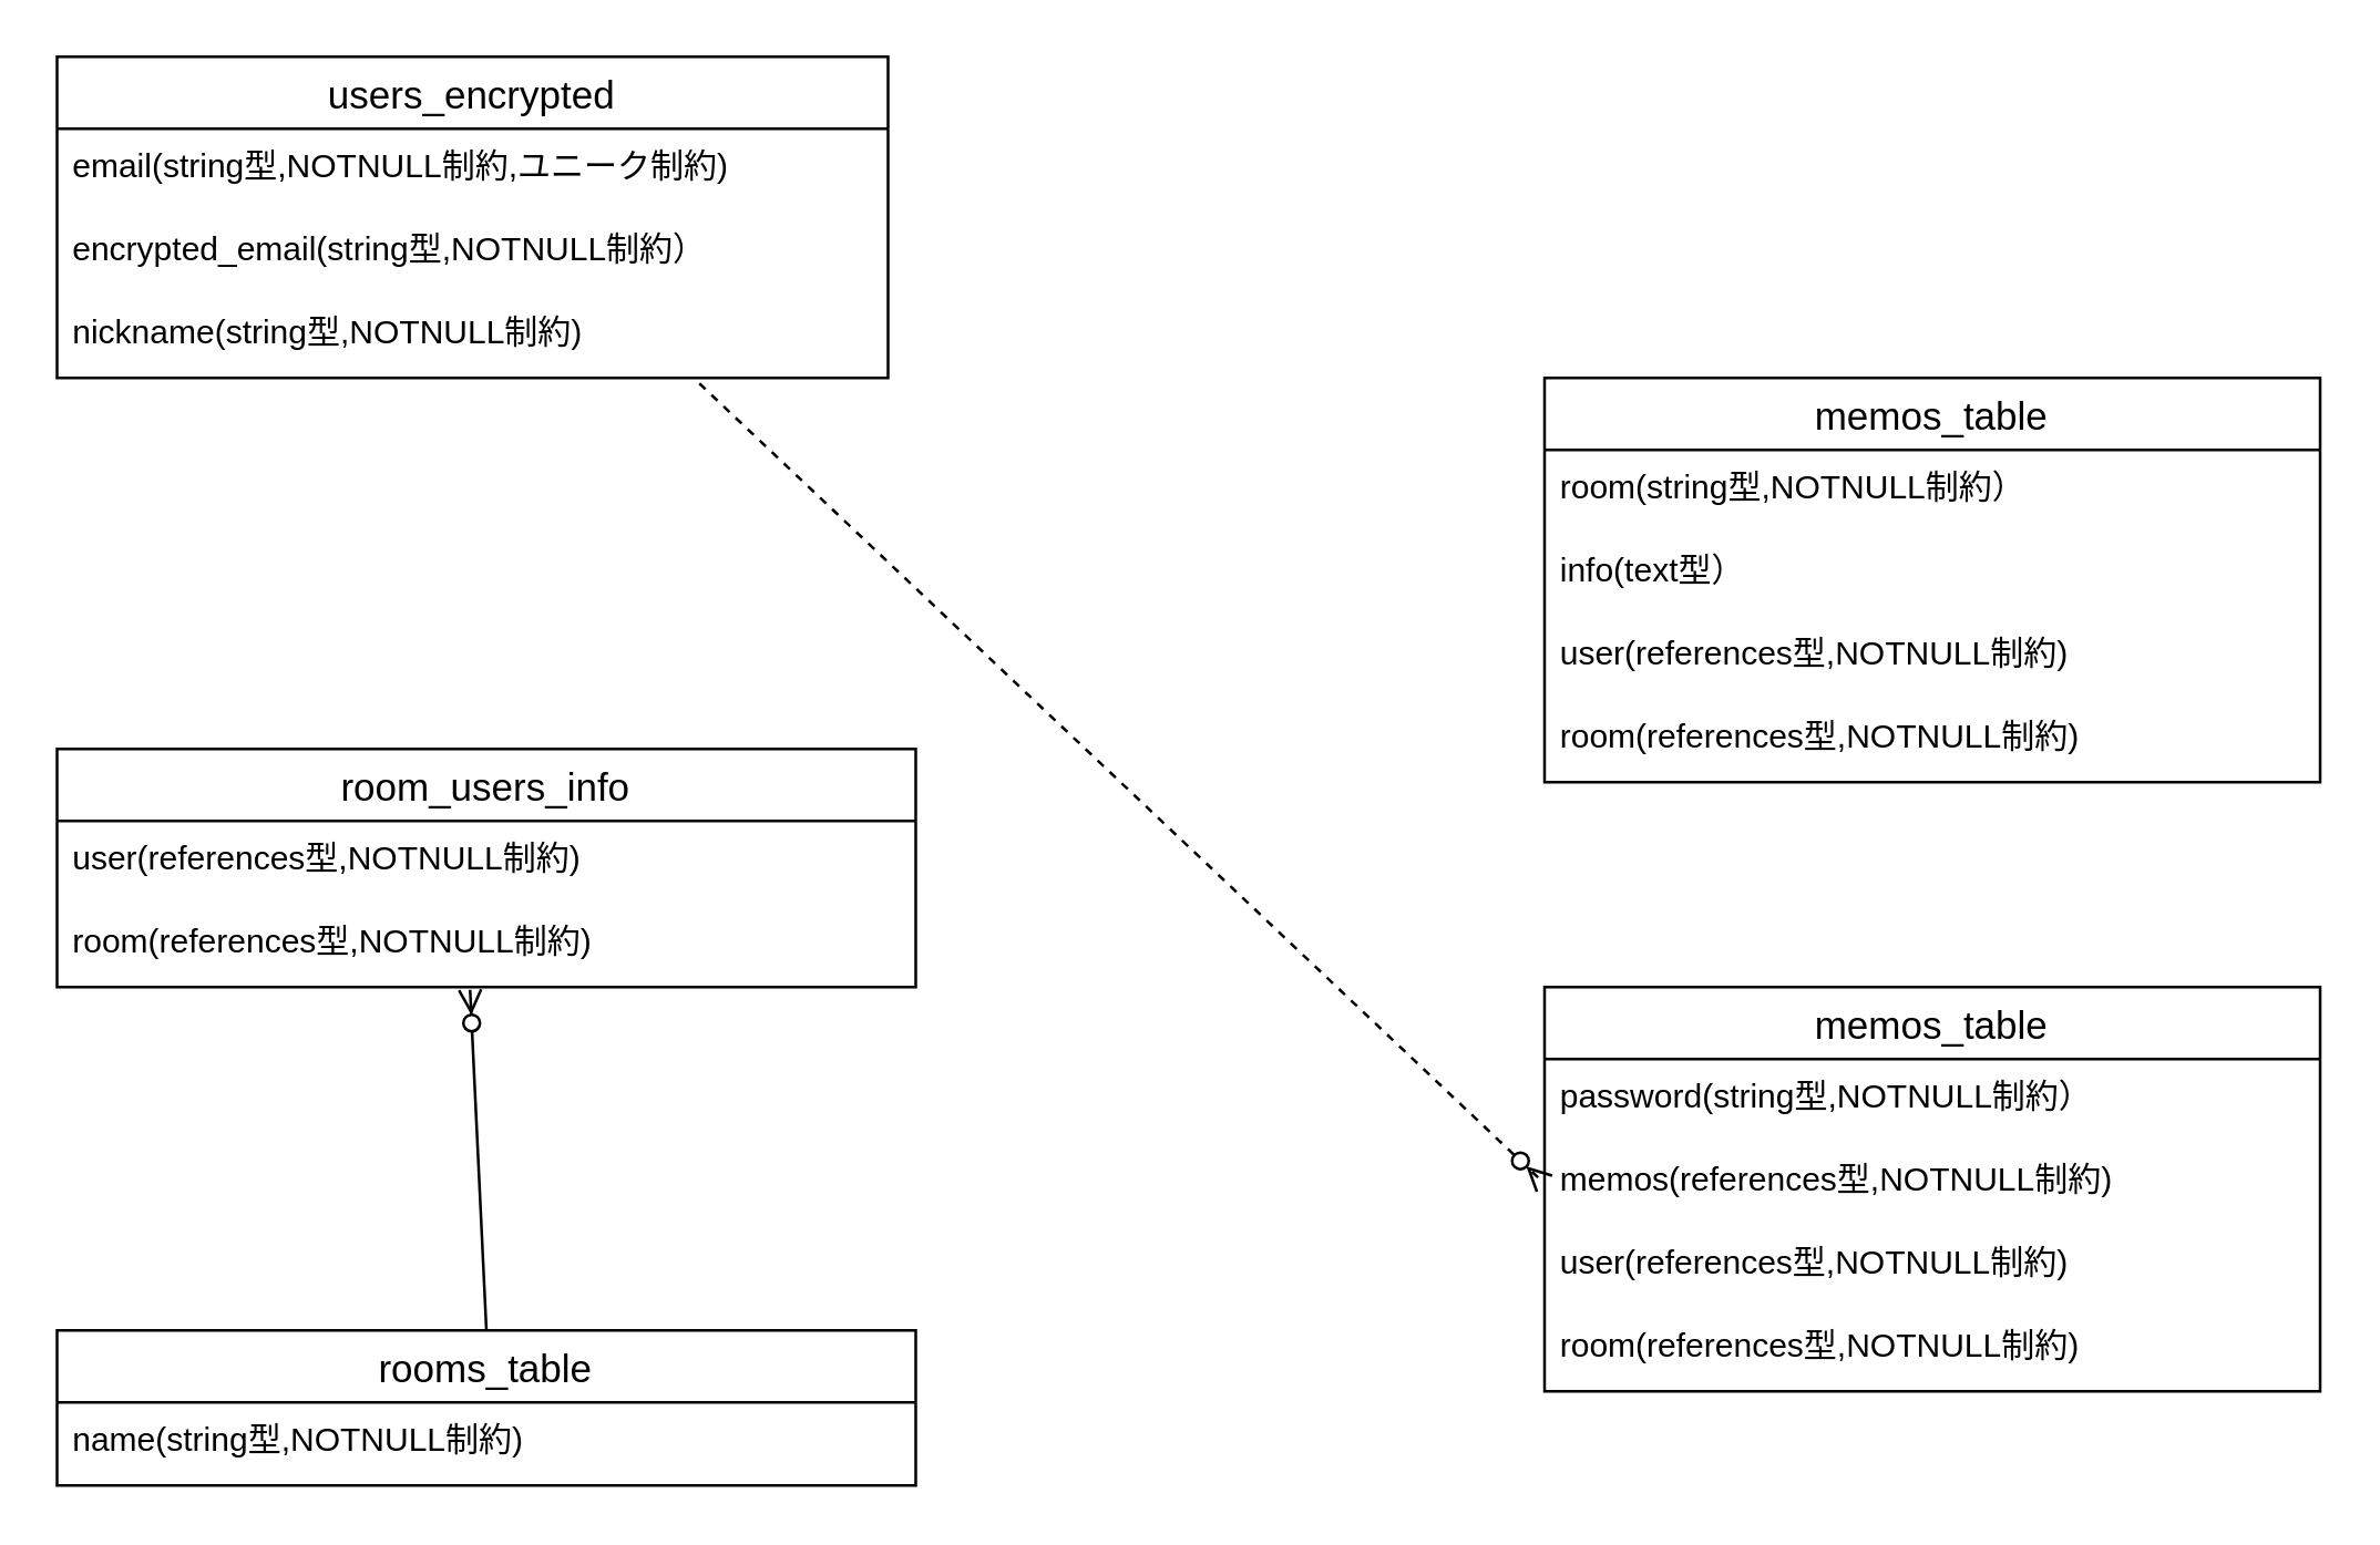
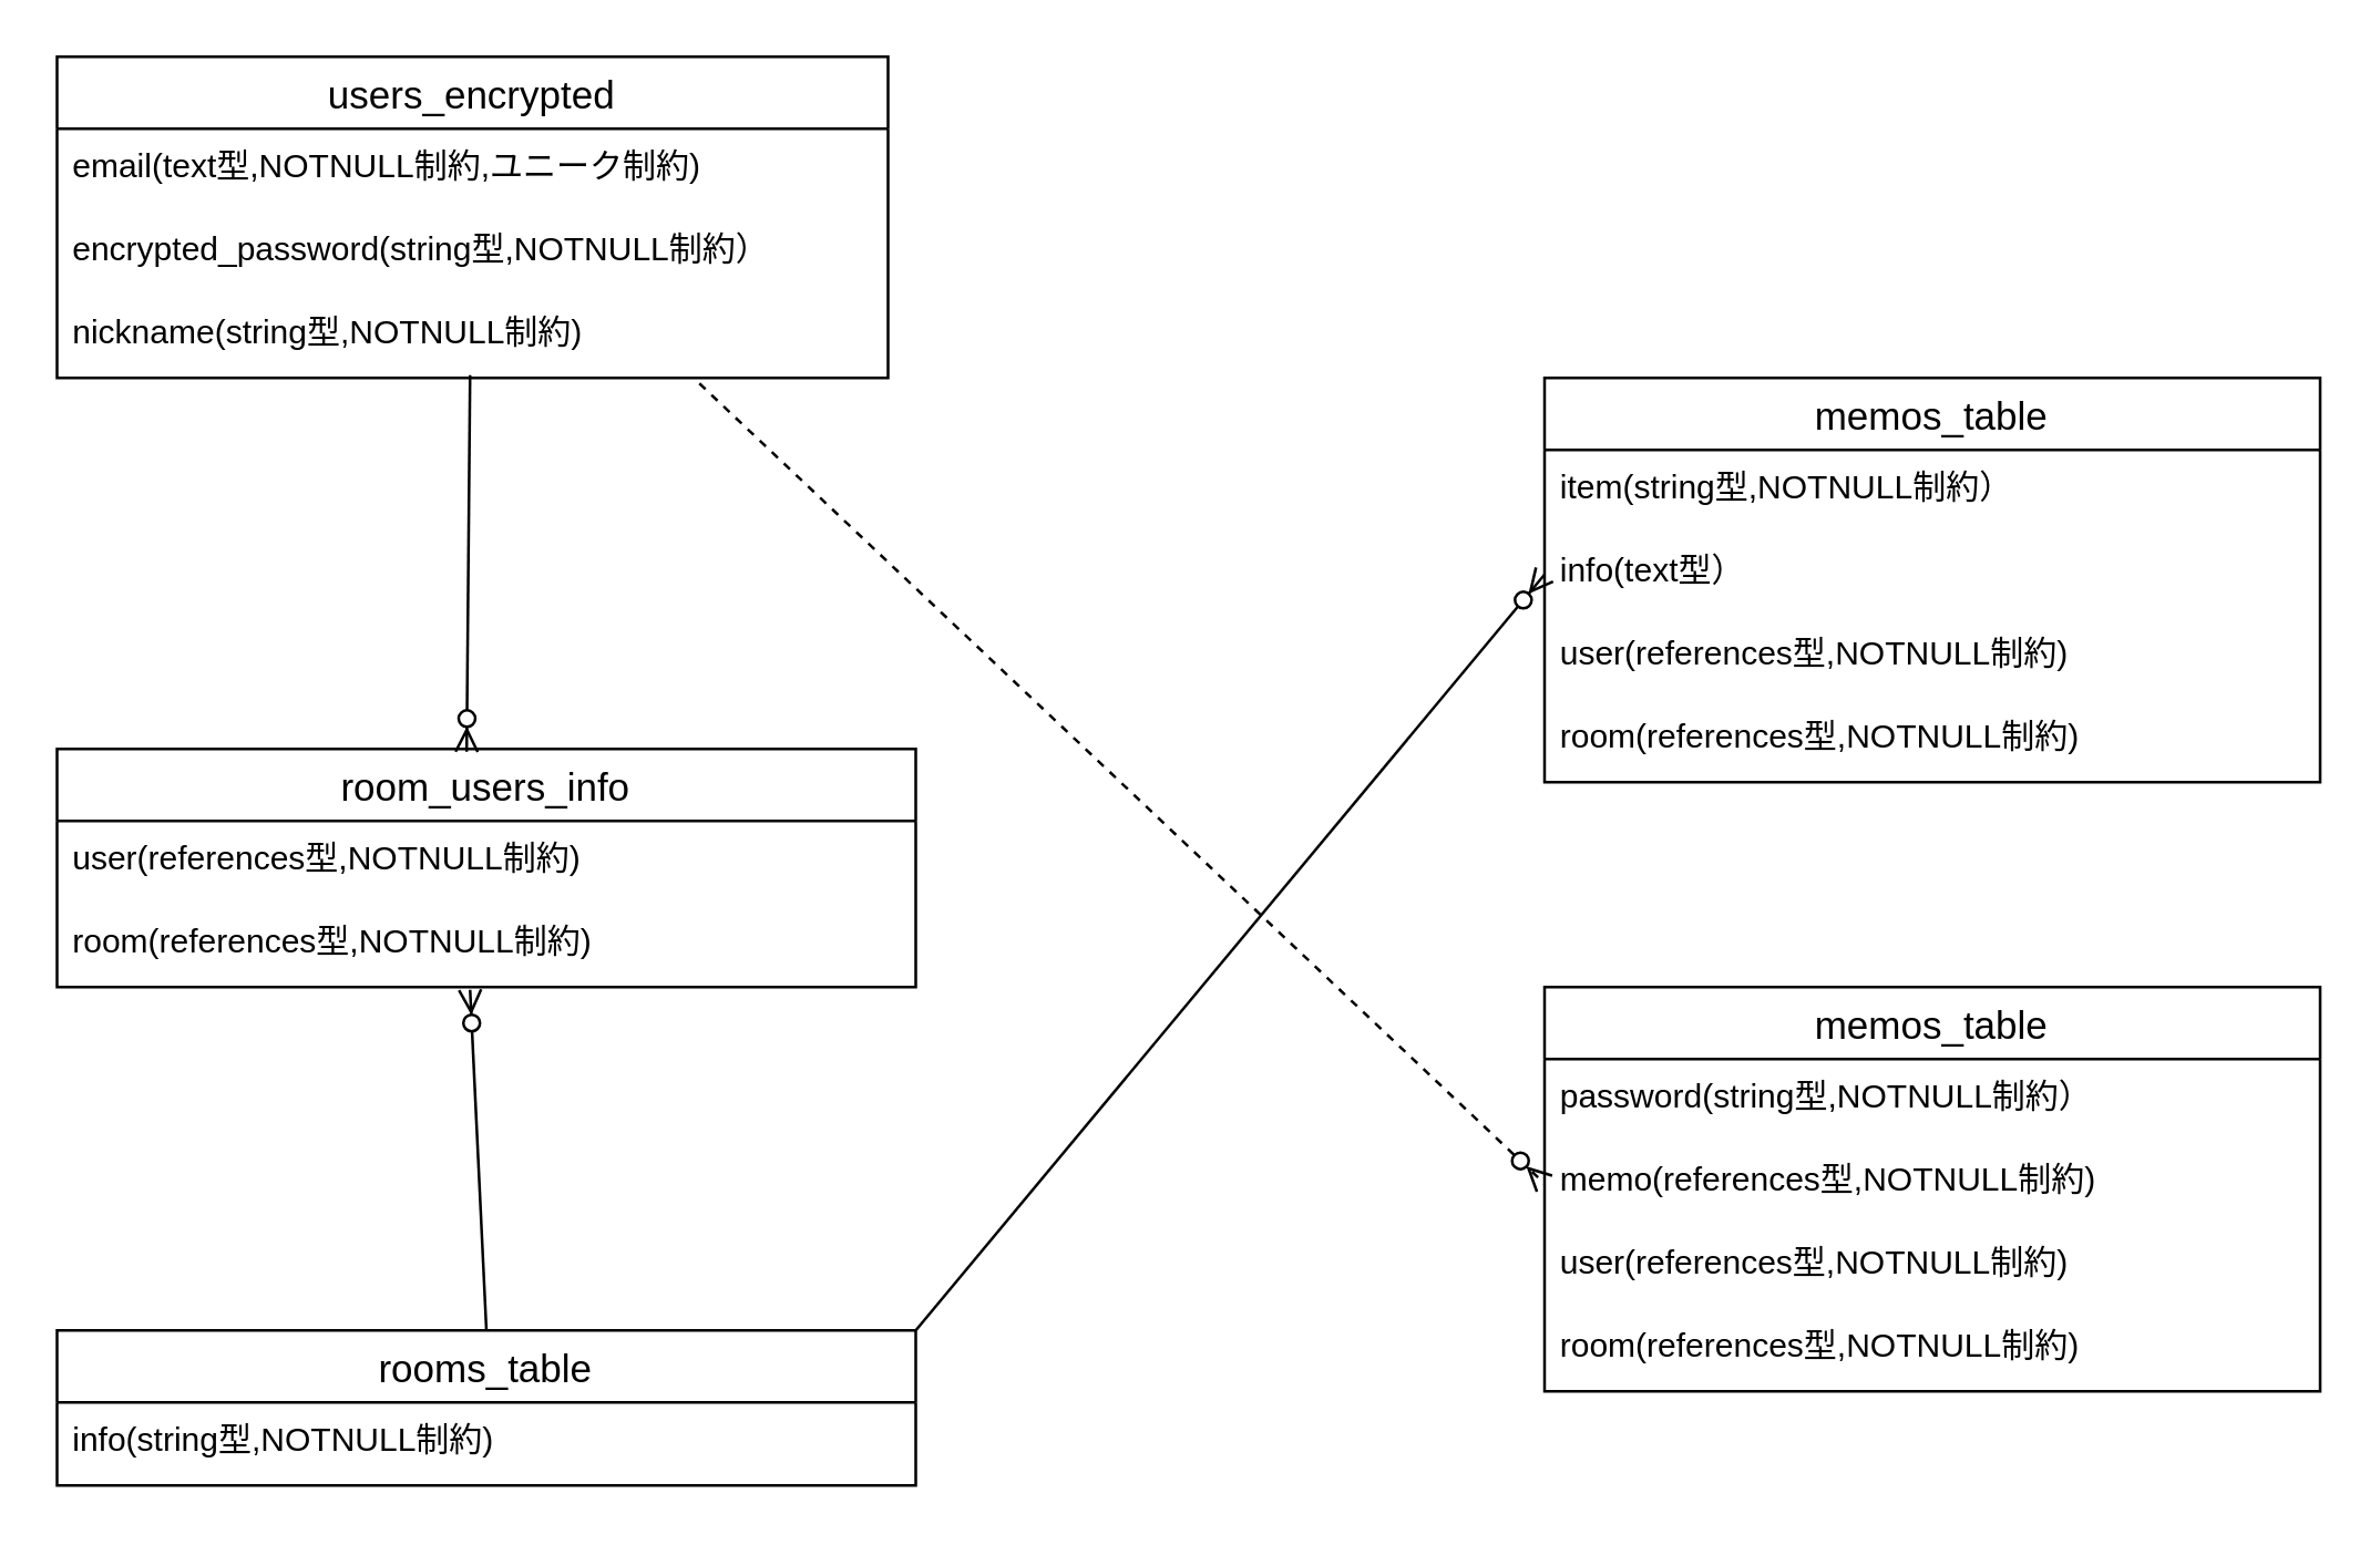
  <mxCell id="0" />
  <mxCell id="1" parent="0" />
  <mxCell id="2" value="users_encrypted" style="swimlane;fontStyle=0;childLayout=stackLayout;horizontal=1;startSize=26;horizontalStack=0;resizeParent=1;resizeParentMax=0;resizeLast=0;collapsible=1;marginBottom=0;align=center;fontSize=14;" parent="1" vertex="1"><mxGeometry x="20" y="20" width="300" height="116" as="geometry" /></mxCell>
- <mxCell id="3" value="email(string型,NOTNULL制約,ユニーク制約)" style="text;strokeColor=none;fillColor=none;spacingLeft=4;spacingRight=4;overflow=hidden;rotatable=0;points=[[0,0.5],[1,0.5]];portConstraint=eastwest;fontSize=12;" parent="2" vertex="1"><mxGeometry y="26" width="300" height="30" as="geometry" /></mxCell>
- <mxCell id="4" value="encrypted_email(string型,NOTNULL制約）&#10;&#10;" style="text;strokeColor=none;fillColor=none;spacingLeft=4;spacingRight=4;overflow=hidden;rotatable=0;points=[[0,0.5],[1,0.5]];portConstraint=eastwest;fontSize=12;" parent="2" vertex="1"><mxGeometry y="56" width="300" height="30" as="geometry" /></mxCell>
+ <mxCell id="3" value="email(text型,NOTNULL制約,ユニーク制約)" style="text;strokeColor=none;fillColor=none;spacingLeft=4;spacingRight=4;overflow=hidden;rotatable=0;points=[[0,0.5],[1,0.5]];portConstraint=eastwest;fontSize=12;" parent="2" vertex="1"><mxGeometry y="26" width="300" height="30" as="geometry" /></mxCell>
+ <mxCell id="4" value="encrypted_password(string型,NOTNULL制約）&#10;&#10;" style="text;strokeColor=none;fillColor=none;spacingLeft=4;spacingRight=4;overflow=hidden;rotatable=0;points=[[0,0.5],[1,0.5]];portConstraint=eastwest;fontSize=12;" parent="2" vertex="1"><mxGeometry y="56" width="300" height="30" as="geometry" /></mxCell>
  <mxCell id="5" value="nickname(string型,NOTNULL制約)" style="text;strokeColor=none;fillColor=none;spacingLeft=4;spacingRight=4;overflow=hidden;rotatable=0;points=[[0,0.5],[1,0.5]];portConstraint=eastwest;fontSize=12;" parent="2" vertex="1"><mxGeometry y="86" width="300" height="30" as="geometry" /></mxCell>
  <mxCell id="6" value="room_users_info" style="swimlane;fontStyle=0;childLayout=stackLayout;horizontal=1;startSize=26;horizontalStack=0;resizeParent=1;resizeParentMax=0;resizeLast=0;collapsible=1;marginBottom=0;align=center;fontSize=14;" vertex="1" parent="1"><mxGeometry x="20" y="270" width="310" height="86" as="geometry" /></mxCell>
  <mxCell id="7" value="user(references型,NOTNULL制約)" style="text;strokeColor=none;fillColor=none;spacingLeft=4;spacingRight=4;overflow=hidden;rotatable=0;points=[[0,0.5],[1,0.5]];portConstraint=eastwest;fontSize=12;" vertex="1" parent="6"><mxGeometry y="26" width="310" height="30" as="geometry" /></mxCell>
  <mxCell id="8" value="room(references型,NOTNULL制約)" style="text;strokeColor=none;fillColor=none;spacingLeft=4;spacingRight=4;overflow=hidden;rotatable=0;points=[[0,0.5],[1,0.5]];portConstraint=eastwest;fontSize=12;" vertex="1" parent="6"><mxGeometry y="56" width="310" height="30" as="geometry" /></mxCell>
  <mxCell id="9" value="rooms_table" style="swimlane;fontStyle=0;childLayout=stackLayout;horizontal=1;startSize=26;horizontalStack=0;resizeParent=1;resizeParentMax=0;resizeLast=0;collapsible=1;marginBottom=0;align=center;fontSize=14;" vertex="1" parent="1"><mxGeometry x="20" y="480" width="310" height="56" as="geometry" /></mxCell>
- <mxCell id="10" value="name(string型,NOTNULL制約)" style="text;strokeColor=none;fillColor=none;spacingLeft=4;spacingRight=4;overflow=hidden;rotatable=0;points=[[0,0.5],[1,0.5]];portConstraint=eastwest;fontSize=12;" vertex="1" parent="9"><mxGeometry y="26" width="310" height="30" as="geometry" /></mxCell>
+ <mxCell id="10" value="info(string型,NOTNULL制約)" style="text;strokeColor=none;fillColor=none;spacingLeft=4;spacingRight=4;overflow=hidden;rotatable=0;points=[[0,0.5],[1,0.5]];portConstraint=eastwest;fontSize=12;" vertex="1" parent="9"><mxGeometry y="26" width="310" height="30" as="geometry" /></mxCell>
  <mxCell id="11" value="memos_table" style="swimlane;fontStyle=0;childLayout=stackLayout;horizontal=1;startSize=26;horizontalStack=0;resizeParent=1;resizeParentMax=0;resizeLast=0;collapsible=1;marginBottom=0;align=center;fontSize=14;" vertex="1" parent="1"><mxGeometry x="557" y="136" width="280" height="146" as="geometry" /></mxCell>
- <mxCell id="12" value="room(string型,NOTNULL制約）&#10;&#10;" style="text;strokeColor=none;fillColor=none;spacingLeft=4;spacingRight=4;overflow=hidden;rotatable=0;points=[[0,0.5],[1,0.5]];portConstraint=eastwest;fontSize=12;" vertex="1" parent="11"><mxGeometry y="26" width="280" height="30" as="geometry" /></mxCell>
+ <mxCell id="12" value="item(string型,NOTNULL制約）&#10;&#10;" style="text;strokeColor=none;fillColor=none;spacingLeft=4;spacingRight=4;overflow=hidden;rotatable=0;points=[[0,0.5],[1,0.5]];portConstraint=eastwest;fontSize=12;" vertex="1" parent="11"><mxGeometry y="26" width="280" height="30" as="geometry" /></mxCell>
  <mxCell id="13" value="info(text型）&#10;&#10;" style="text;strokeColor=none;fillColor=none;spacingLeft=4;spacingRight=4;overflow=hidden;rotatable=0;points=[[0,0.5],[1,0.5]];portConstraint=eastwest;fontSize=12;" vertex="1" parent="11"><mxGeometry y="56" width="280" height="30" as="geometry" /></mxCell>
  <mxCell id="14" value="user(references型,NOTNULL制約)" style="text;strokeColor=none;fillColor=none;spacingLeft=4;spacingRight=4;overflow=hidden;rotatable=0;points=[[0,0.5],[1,0.5]];portConstraint=eastwest;fontSize=12;" vertex="1" parent="11"><mxGeometry y="86" width="280" height="30" as="geometry" /></mxCell>
  <mxCell id="15" value="room(references型,NOTNULL制約)" style="text;strokeColor=none;fillColor=none;spacingLeft=4;spacingRight=4;overflow=hidden;rotatable=0;points=[[0,0.5],[1,0.5]];portConstraint=eastwest;fontSize=12;" vertex="1" parent="11"><mxGeometry y="116" width="280" height="30" as="geometry" /></mxCell>
  <mxCell id="16" value="memos_table" style="swimlane;fontStyle=0;childLayout=stackLayout;horizontal=1;startSize=26;horizontalStack=0;resizeParent=1;resizeParentMax=0;resizeLast=0;collapsible=1;marginBottom=0;align=center;fontSize=14;" vertex="1" parent="1"><mxGeometry x="557" y="356" width="280" height="146" as="geometry" /></mxCell>
  <mxCell id="17" value="password(string型,NOTNULL制約）&#10;&#10;" style="text;strokeColor=none;fillColor=none;spacingLeft=4;spacingRight=4;overflow=hidden;rotatable=0;points=[[0,0.5],[1,0.5]];portConstraint=eastwest;fontSize=12;" vertex="1" parent="16"><mxGeometry y="26" width="280" height="30" as="geometry" /></mxCell>
- <mxCell id="18" value="memos(references型,NOTNULL制約)" style="text;strokeColor=none;fillColor=none;spacingLeft=4;spacingRight=4;overflow=hidden;rotatable=0;points=[[0,0.5],[1,0.5]];portConstraint=eastwest;fontSize=12;" vertex="1" parent="16"><mxGeometry y="56" width="280" height="30" as="geometry" /></mxCell>
+ <mxCell id="18" value="memo(references型,NOTNULL制約)" style="text;strokeColor=none;fillColor=none;spacingLeft=4;spacingRight=4;overflow=hidden;rotatable=0;points=[[0,0.5],[1,0.5]];portConstraint=eastwest;fontSize=12;" vertex="1" parent="16"><mxGeometry y="56" width="280" height="30" as="geometry" /></mxCell>
  <mxCell id="19" value="user(references型,NOTNULL制約)" style="text;strokeColor=none;fillColor=none;spacingLeft=4;spacingRight=4;overflow=hidden;rotatable=0;points=[[0,0.5],[1,0.5]];portConstraint=eastwest;fontSize=12;" vertex="1" parent="16"><mxGeometry y="86" width="280" height="30" as="geometry" /></mxCell>
  <mxCell id="20" value="room(references型,NOTNULL制約)" style="text;strokeColor=none;fillColor=none;spacingLeft=4;spacingRight=4;overflow=hidden;rotatable=0;points=[[0,0.5],[1,0.5]];portConstraint=eastwest;fontSize=12;" vertex="1" parent="16"><mxGeometry y="116" width="280" height="30" as="geometry" /></mxCell>
+ <mxCell id="21" value="" style="fontSize=12;html=1;endArrow=ERzeroToMany;endFill=1;entryX=0.477;entryY=0.012;entryDx=0;entryDy=0;entryPerimeter=0;exitX=0.497;exitY=0.967;exitDx=0;exitDy=0;exitPerimeter=0;" edge="1" parent="1" source="5" target="6"><mxGeometry width="100" height="100" relative="1" as="geometry"><mxPoint x="168" y="140" as="sourcePoint" /><mxPoint x="376.1" y="217" as="targetPoint" /></mxGeometry></mxCell>
  <mxCell id="22" value="" style="fontSize=12;html=1;endArrow=ERzeroToMany;endFill=1;exitX=0.5;exitY=0;exitDx=0;exitDy=0;entryX=0.481;entryY=1.033;entryDx=0;entryDy=0;entryPerimeter=0;" edge="1" parent="1" source="9" target="8"><mxGeometry width="100" height="100" relative="1" as="geometry"><mxPoint x="176.1" y="146.99" as="sourcePoint" /><mxPoint x="185" y="280" as="targetPoint" /></mxGeometry></mxCell>
+ <mxCell id="23" value="" style="fontSize=12;html=1;endArrow=ERzeroToMany;endFill=1;exitX=1;exitY=0;exitDx=0;exitDy=0;entryX=0;entryY=0.5;entryDx=0;entryDy=0;" edge="1" parent="1" source="9" target="13"><mxGeometry width="100" height="100" relative="1" as="geometry"><mxPoint x="185" y="490" as="sourcePoint" /><mxPoint x="179.11" y="366.99" as="targetPoint" /></mxGeometry></mxCell>
  <mxCell id="24" value="" style="fontSize=12;html=1;endArrow=ERzeroToMany;endFill=1;exitX=0.773;exitY=1.067;exitDx=0;exitDy=0;entryX=0;entryY=0.5;entryDx=0;entryDy=0;exitPerimeter=0;dashed=1;" edge="1" parent="1" source="5" target="18"><mxGeometry width="100" height="100" relative="1" as="geometry"><mxPoint x="205" y="510" as="sourcePoint" /><mxPoint x="199.11" y="386.99" as="targetPoint" /></mxGeometry></mxCell>
